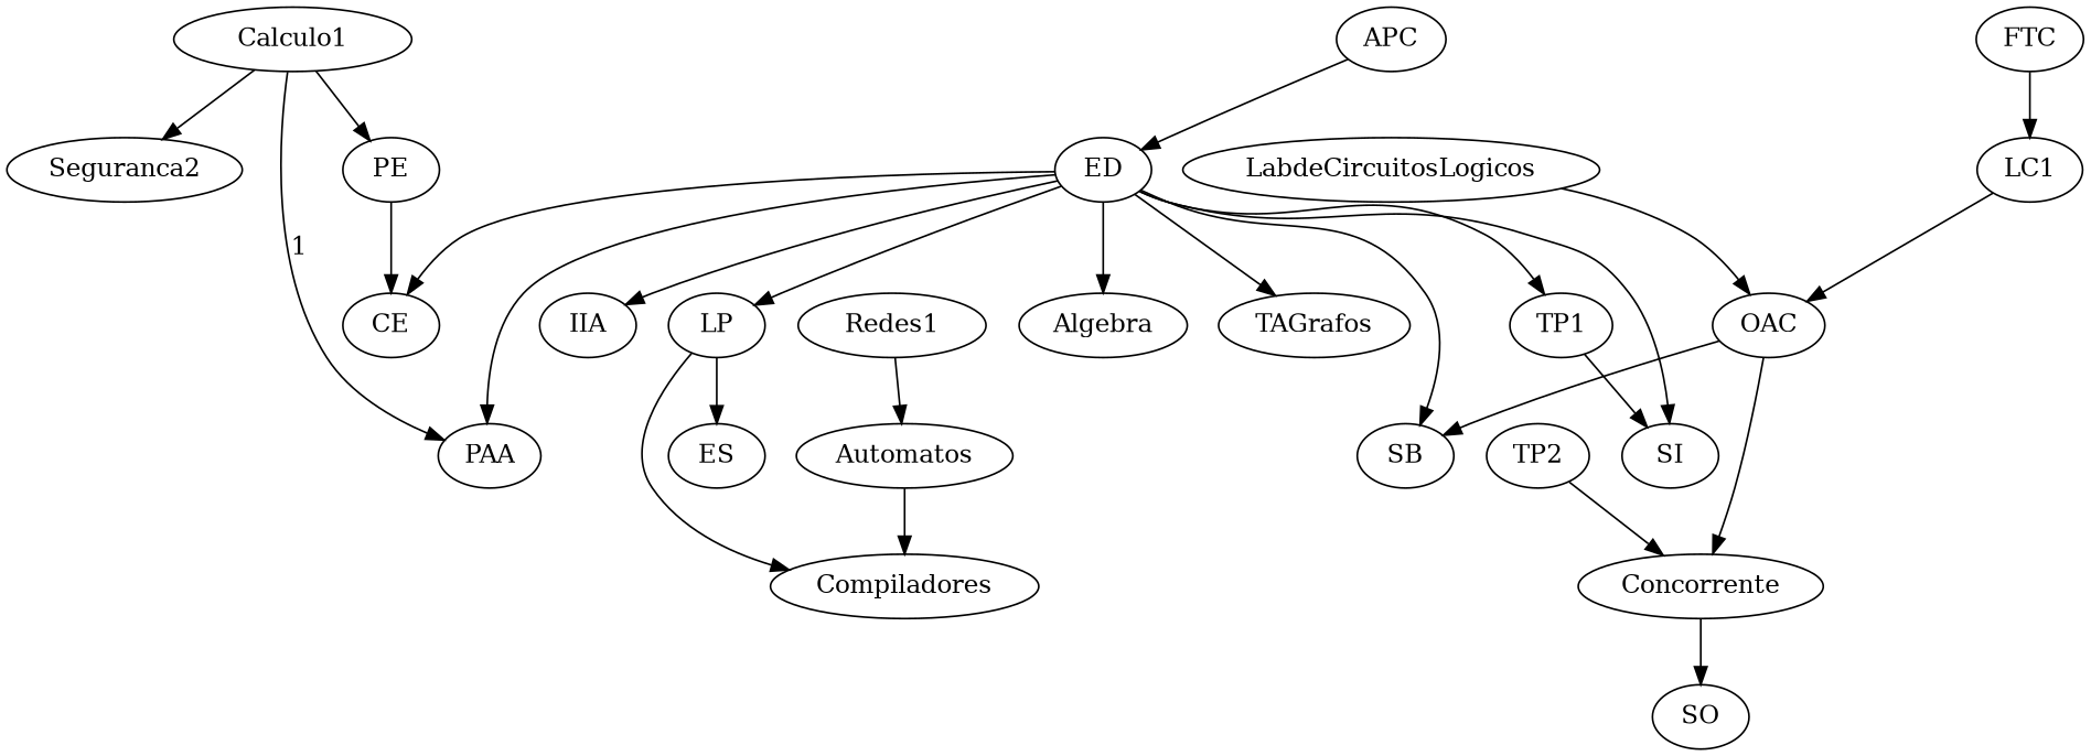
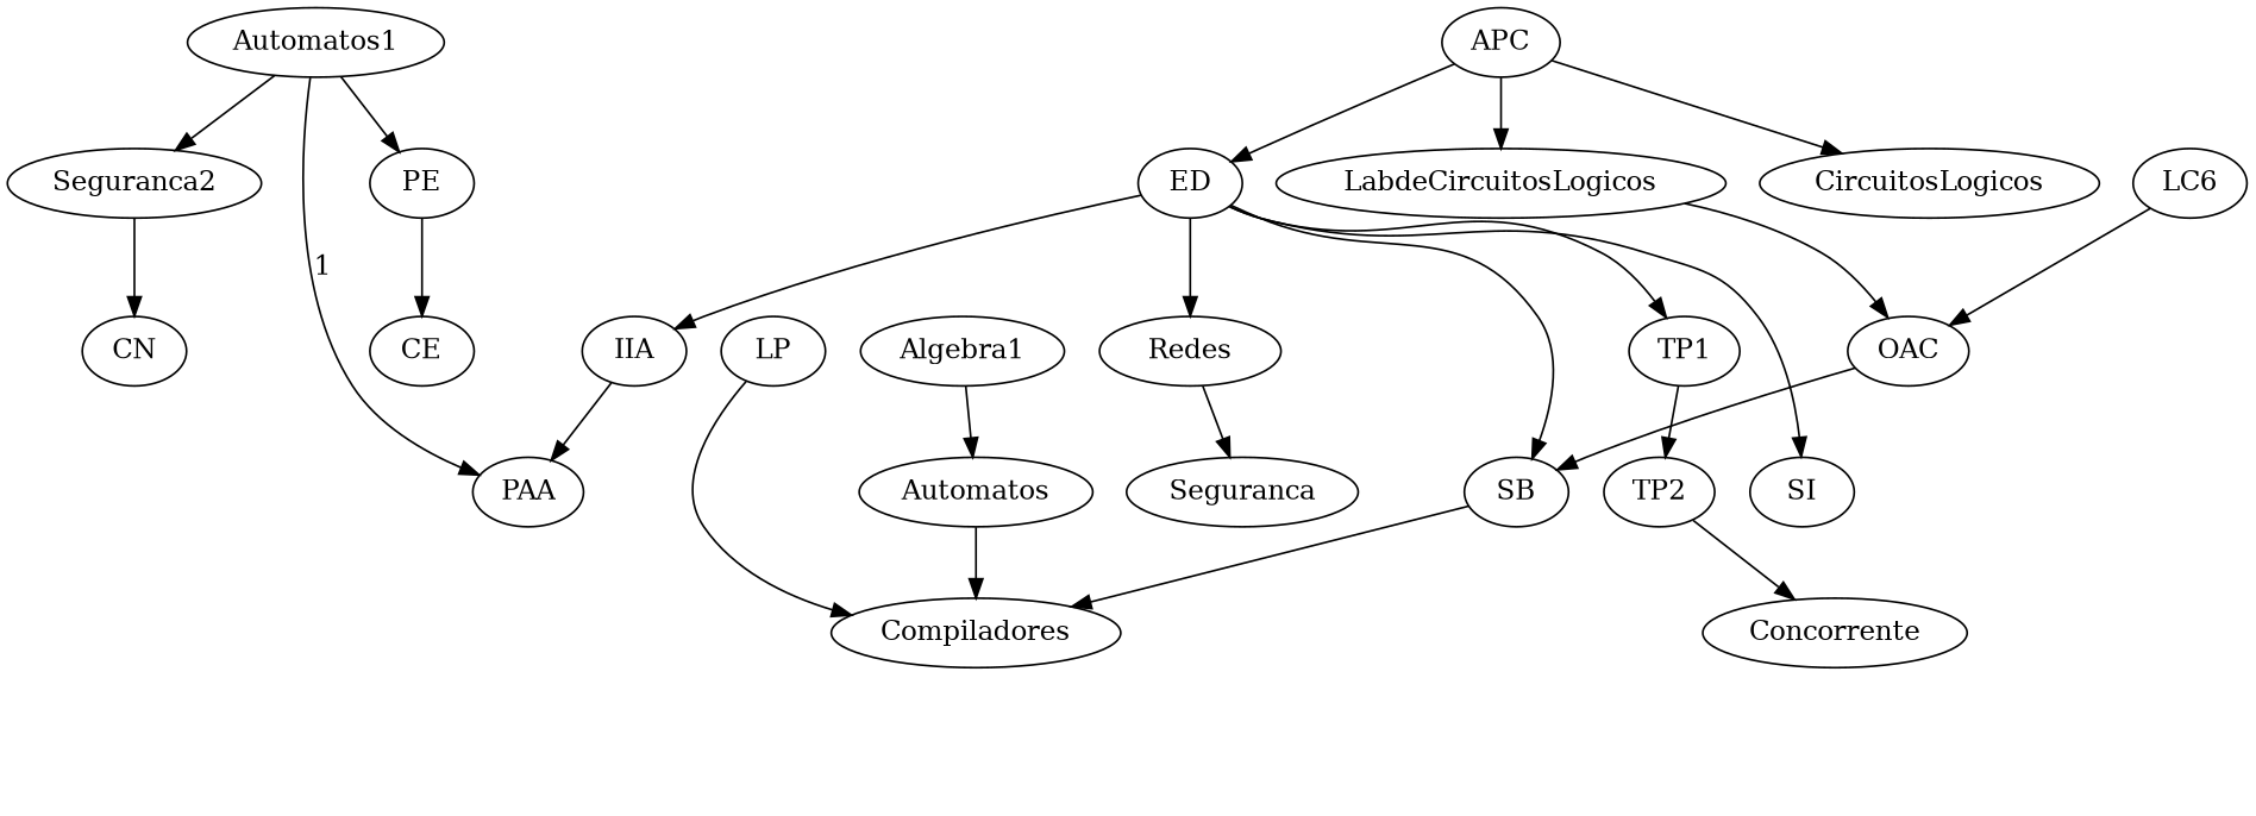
  digraph {
-   Calculo1
+   Calculo1 [label=Automatos1]
    PAA
    PE
    n4 [label=Seguranca2]
    CE
+   CN
    APC
    ED
    LabdeCircuitosLogicos
+   CircuitosLogicos
    SI
    SB
    IIA
    LP
-   Redes [label=Algebra]
-   TAGrafos
+   Redes
    TP1
    OAC
    Compiladores
-   ES
+   Seguranca
    TP2
    Concorrente
-   FTC
-   LC1
-   SO
-   Algebra1 [label=Redes1]
+   LC1 [label=LC6]
+   Algebra1
    Automatos
    Calculo1 -> PAA [label=1]
    Calculo1 -> PE
    Calculo1 -> n4
    PE -> CE
+   n4 -> CN
    APC -> ED
-   ED -> PAA
-   ED -> CE
+   APC -> LabdeCircuitosLogicos
+   APC -> CircuitosLogicos
+   IIA -> PAA
    ED -> SI
    ED -> SB
    ED -> IIA
-   ED -> LP
    ED -> Redes
-   ED -> TAGrafos
    ED -> TP1
    LabdeCircuitosLogicos -> OAC
+   SB -> Compiladores
    LP -> Compiladores
-   LP -> ES
-   TP1 -> SI
+   Redes -> Seguranca
+   TP1 -> TP2
    OAC -> SB
-   OAC -> Concorrente
    TP2 -> Concorrente
-   Concorrente -> SO
-   FTC -> LC1
    LC1 -> OAC
    Algebra1 -> Automatos
    Automatos -> Compiladores
  }
